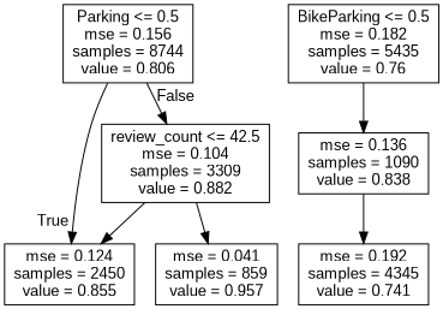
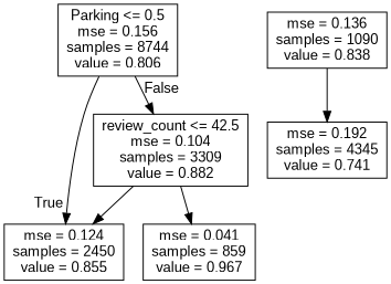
  digraph {
    fontname="Liberation Sans"
    node [fontname="Liberation Sans" shape=box]
    edge [fontname="Liberation Sans"]
    n1 [label="Parking <= 0.5\nmse = 0.156\nsamples = 8744\nvalue = 0.806"]
    n2 [label="review_count <= 42.5\nmse = 0.104\nsamples = 3309\nvalue = 0.882"]
    n3 [label="mse = 0.124\nsamples = 2450\nvalue = 0.855"]
-   n4 [label="BikeParking <= 0.5\nmse = 0.182\nsamples = 5435\nvalue = 0.76"]
    n5 [label="mse = 0.136\nsamples = 1090\nvalue = 0.838"]
-   n6 [label="mse = 0.041\nsamples = 859\nvalue = 0.957"]
+   n6 [label="mse = 0.041\nsamples = 859\nvalue = 0.967"]
    n7 [label="mse = 0.192\nsamples = 4345\nvalue = 0.741"]
    n1 -> n2 [headlabel=False labelangle=-45 labeldistance=2.5]
    n1 -> n3 [headlabel=True labelangle=45 labeldistance=2.5]
    n2 -> n3
    n2 -> n6
-   n4 -> n5
    n5 -> n7
  }
